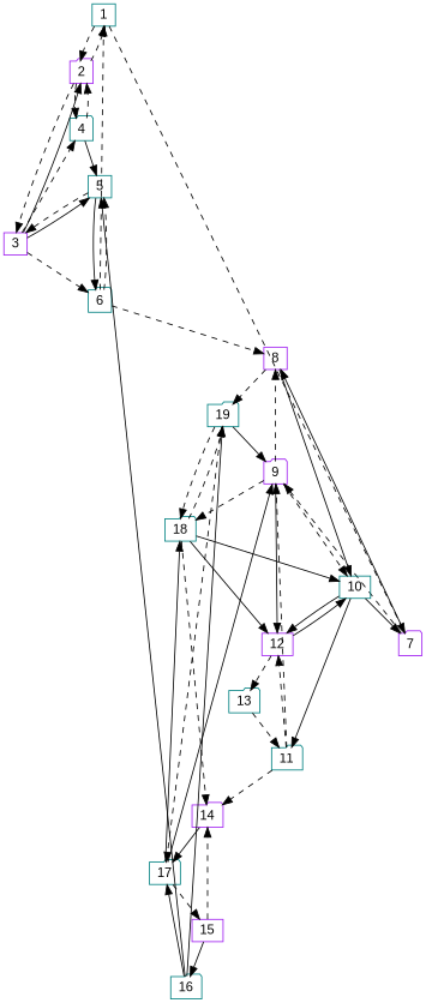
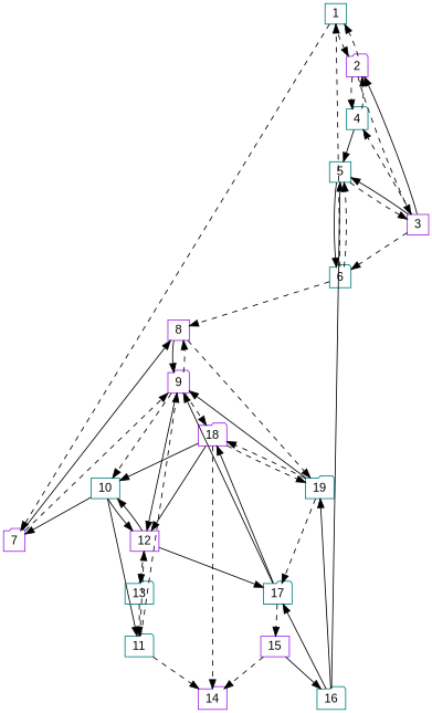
  digraph {
    fontname="Liberation Sans"
    splines=false
    node [color=teal fontname="Liberation Sans" shape=folder]
    edge [fontname="Liberation Sans" style=dashed]
    1 [height=0.3 shape=box width=0.3]
    2 [color=purple height=0.3 width=0.3]
    7 [color=purple height=0.3 width=0.3]
    3 [color=purple height=0.3 shape=box width=0.3]
    4 [height=0.3 width=0.3]
    5 [height=0.3 shape=box width=0.3]
    6 [height=0.3 width=0.3]
    8 [color=purple height=0.3 shape=box width=0.3]
    9 [color=purple height=0.3 width=0.3]
    19 [height=0.3 width=0.3]
    10 [height=0.3 shape=box width=0.3]
    12 [color=purple height=0.3 shape=box width=0.3]
-   18 [height=0.3 width=0.3]
+   18 [color=purple height=0.3 width=0.3]
    17 [height=0.3 width=0.3]
    11 [height=0.3 width=0.3]
    13 [height=0.3 width=0.3]
    14 [color=purple height=0.3 width=0.3]
    15 [color=purple height=0.3 shape=box width=0.3]
    16 [height=0.3 width=0.3]
    1 -> 2
    1 -> 7
    2 -> 1
    2 -> 3
    2 -> 4
    7 -> 8 [style=solid]
    7 -> 9
    3 -> 2 [style=solid]
    3 -> 4
    3 -> 5 [style=solid]
    3 -> 6
    4 -> 2
    4 -> 5 [style=solid]
    5 -> 3
    5 -> 6 [style=solid]
    6 -> 1
    6 -> 5
    6 -> 8
-   8 -> 10 [style=solid]
+   8 -> 9 [style=solid]
    8 -> 19
    9 -> 8
    9 -> 10
    9 -> 12 [style=solid]
    9 -> 18
    19 -> 9 [style=solid]
    19 -> 18
    19 -> 17
    10 -> 7 [style=solid]
    10 -> 12 [style=solid]
    10 -> 11 [style=solid]
    12 -> 10 [style=solid]
    12 -> 13
    18 -> 19
    18 -> 10 [style=solid]
    18 -> 12 [style=solid]
    18 -> 14
    17 -> 9 [style=solid]
    17 -> 18 [style=solid]
    17 -> 15
    11 -> 9
    11 -> 12
    11 -> 14
    13 -> 11
-   14 -> 17 [style=solid]
+   12 -> 17 [style=solid]
    15 -> 14
    15 -> 16 [style=solid]
    16 -> 5 [style=solid]
    16 -> 19 [style=solid]
    16 -> 17 [style=solid]
  }
